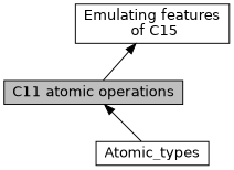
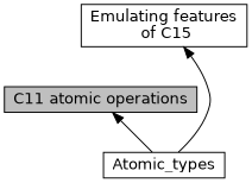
  digraph {
    rankdir=TB
    node [color=black fillcolor=white fontname=Helvetica fontsize=14 shape=box style=filled]
    edge [dir=back fontname=Helvetica fontsize=14 labelfontname=Helvetica labelfontsize=14 shape=plaintext style=solid]
    n1 [fillcolor=grey75 fontcolor=black height=0.2 label="C11 atomic operations" width=0.4]
    n2 [height=0.2 label=Atomic_types width=0.4]
    n3 [height=0.2 label="Emulating features\l of C15" width=0.4]
    n1 -> n2
-   n3 -> n1
+   n3 -> n2
  }
